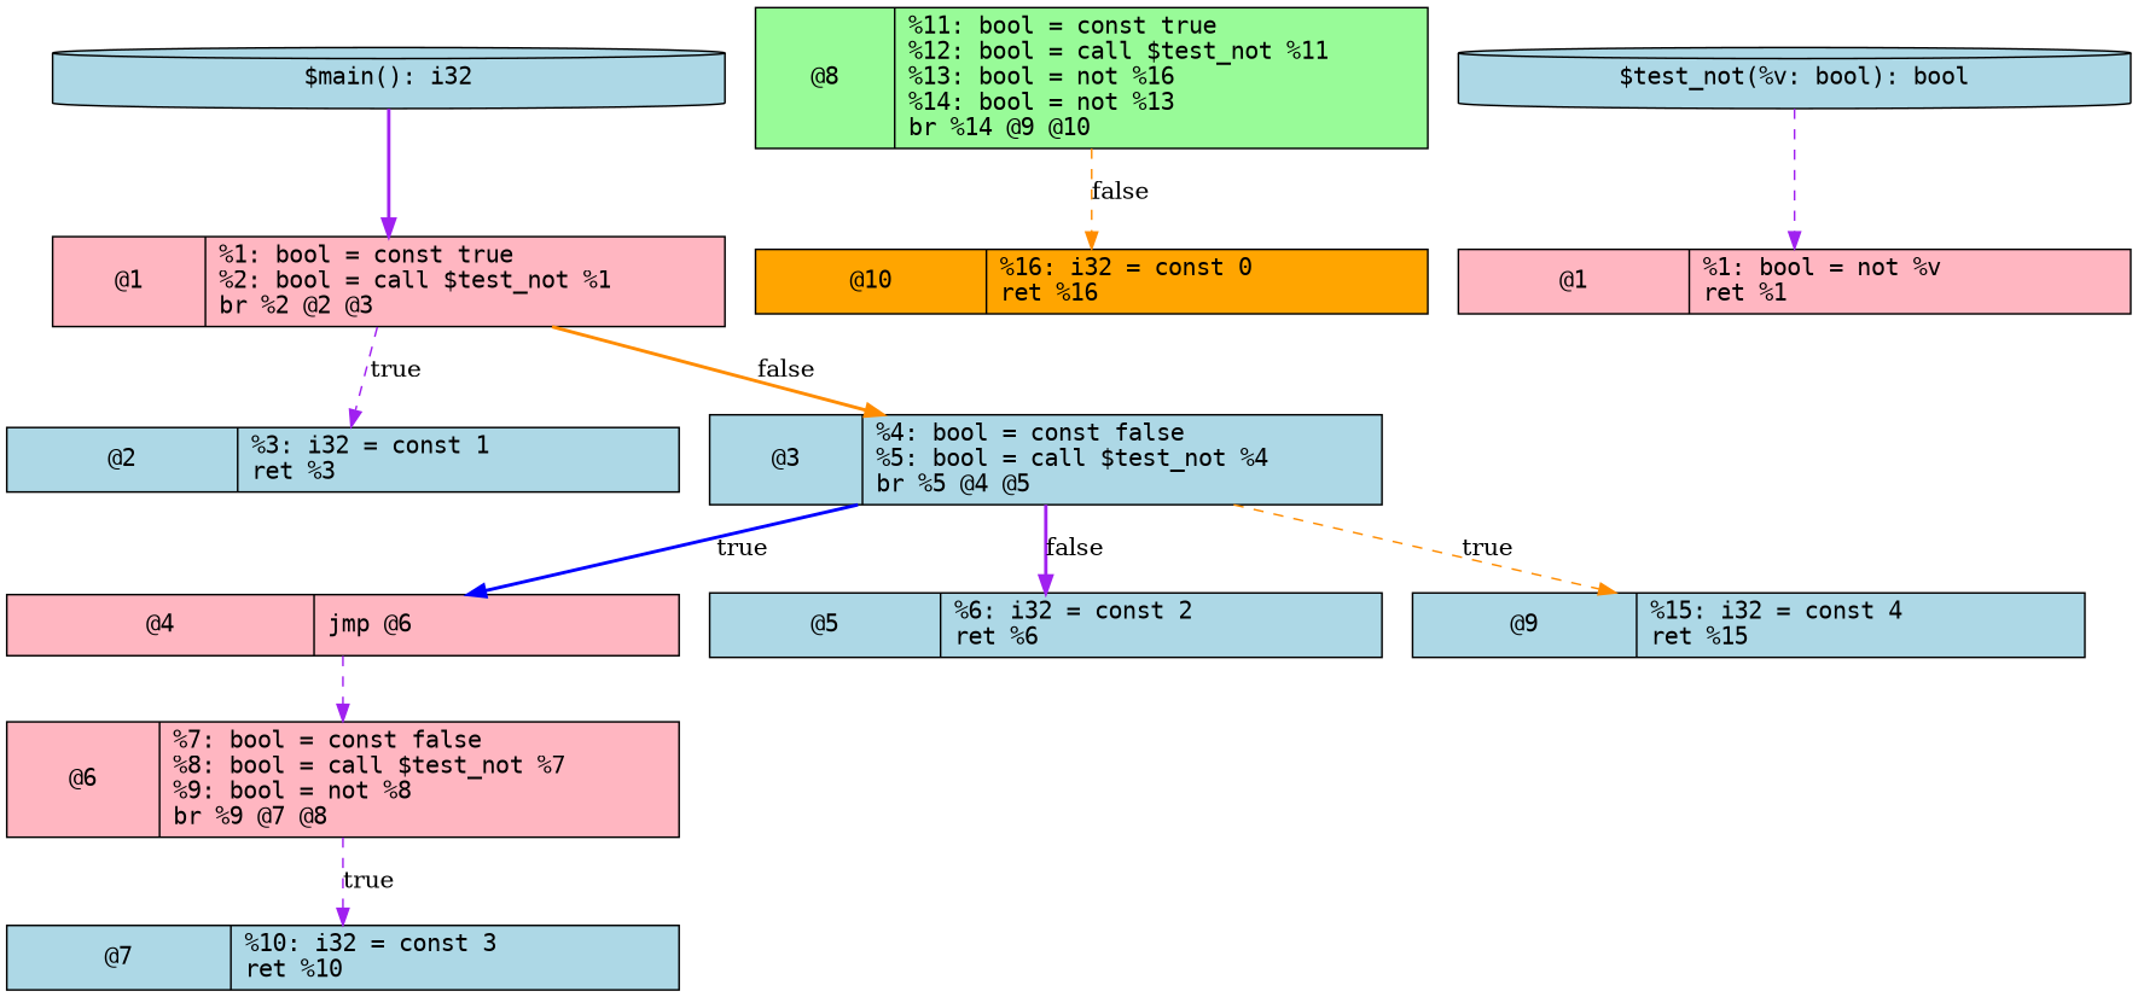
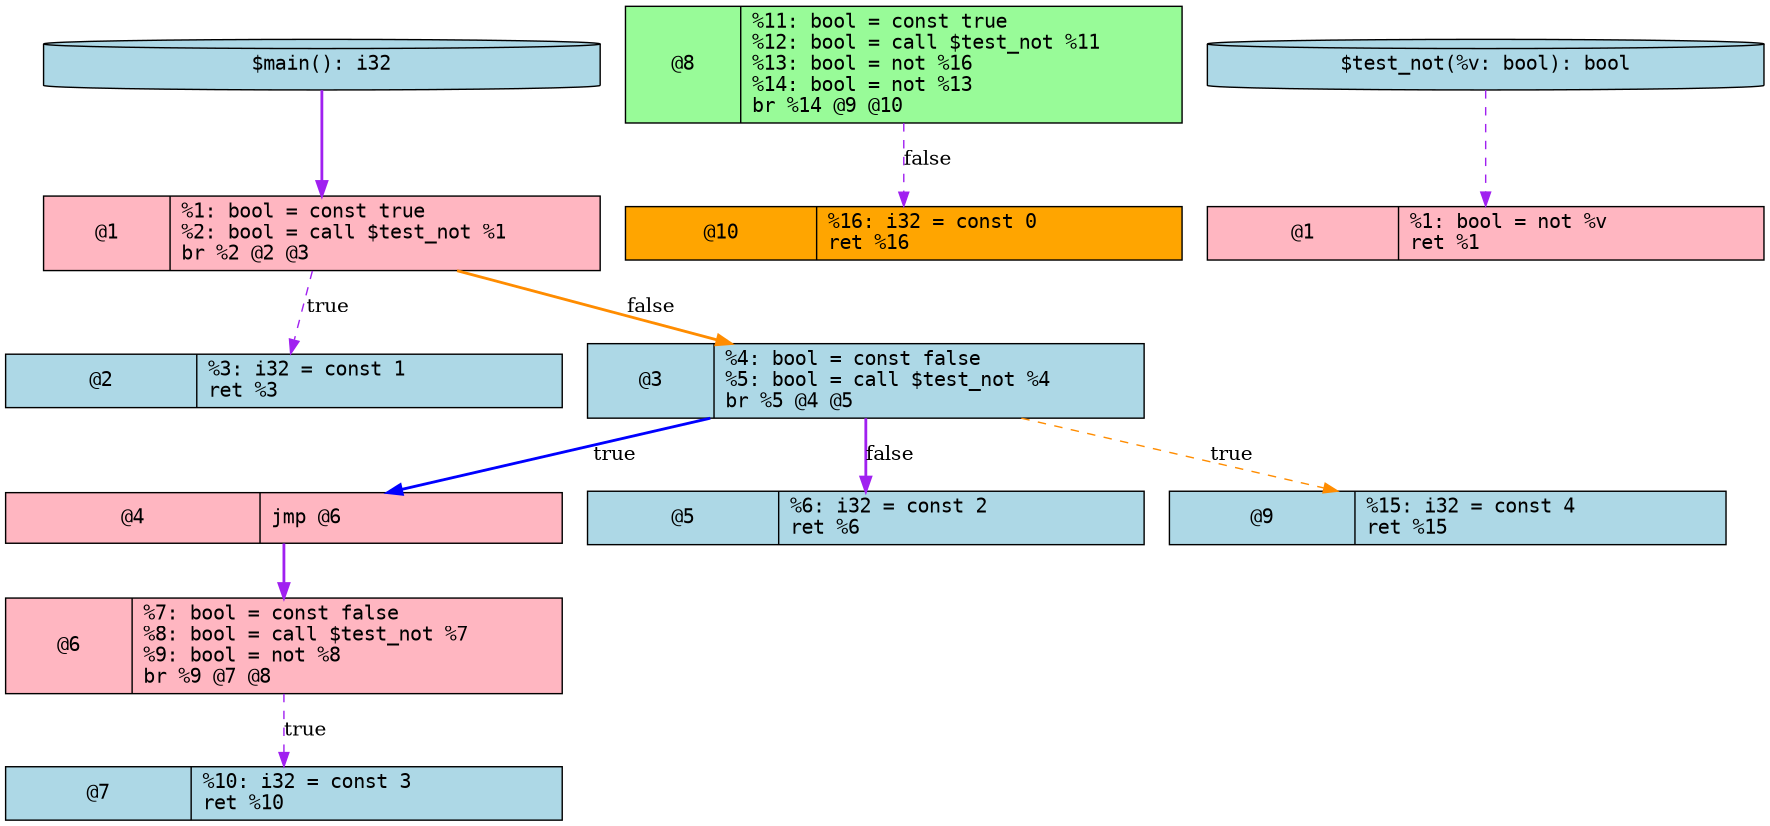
  digraph {
    node [fillcolor=lightblue fontname=monospace shape=record style=filled]
    edge [color=purple style=dashed]
    n1 [fillcolor=lightpink label="@1|%1: bool = const true\l%2: bool = call $test_not %1\lbr %2 @2 @3\l" width=5.5]
    n2 [label="@2|%3: i32 = const 1\lret %3\l" width=5.5]
    n3 [label="@3|%4: bool = const false\l%5: bool = call $test_not %4\lbr %5 @4 @5\l" width=5.5]
    "$main(): i32" [shape=cylinder width=5.5]
    n5 [fillcolor=lightpink label="@4|jmp @6\l" width=5.5]
    n6 [label="@5|%6: i32 = const 2\lret %6\l" width=5.5]
    n7 [label="@9|%15: i32 = const 4\lret %15\l" width=5.5]
    n8 [fillcolor=lightpink label="@6|%7: bool = const false\l%8: bool = call $test_not %7\l%9: bool = not %8\lbr %9 @7 @8\l" width=5.5]
    n9 [label="@7|%10: i32 = const 3\lret %10\l" width=5.5]
    n10 [fillcolor=palegreen label="@8|%11: bool = const true\l%12: bool = call $test_not %11\l%13: bool = not %16\l%14: bool = not %13\lbr %14 @9 @10\l" width=5.5]
    n11 [fillcolor=orange label="@10|%16: i32 = const 0\lret %16\l" width=5.5]
    n12 [fillcolor=lightpink label="@1|%1: bool = not %v\lret %1\l" width=5.5]
    "$test_not(%v: bool): bool" [shape=cylinder width=5.5]
    n1 -> n2 [label=true]
    n1 -> n3 [color=darkorange label=false style=bold]
    n3 -> n5 [color=blue label=true style=bold]
    n3 -> n6 [label=false style=bold]
    n3 -> n7 [color=darkorange label=true]
    "$main(): i32" -> n1 [style=bold]
-   n5 -> n8
+   n5 -> n8 [style=bold]
    n8 -> n9 [label=true]
-   n10 -> n11 [color=darkorange label=false]
+   n10 -> n11 [label=false]
    "$test_not(%v: bool): bool" -> n12
  }
